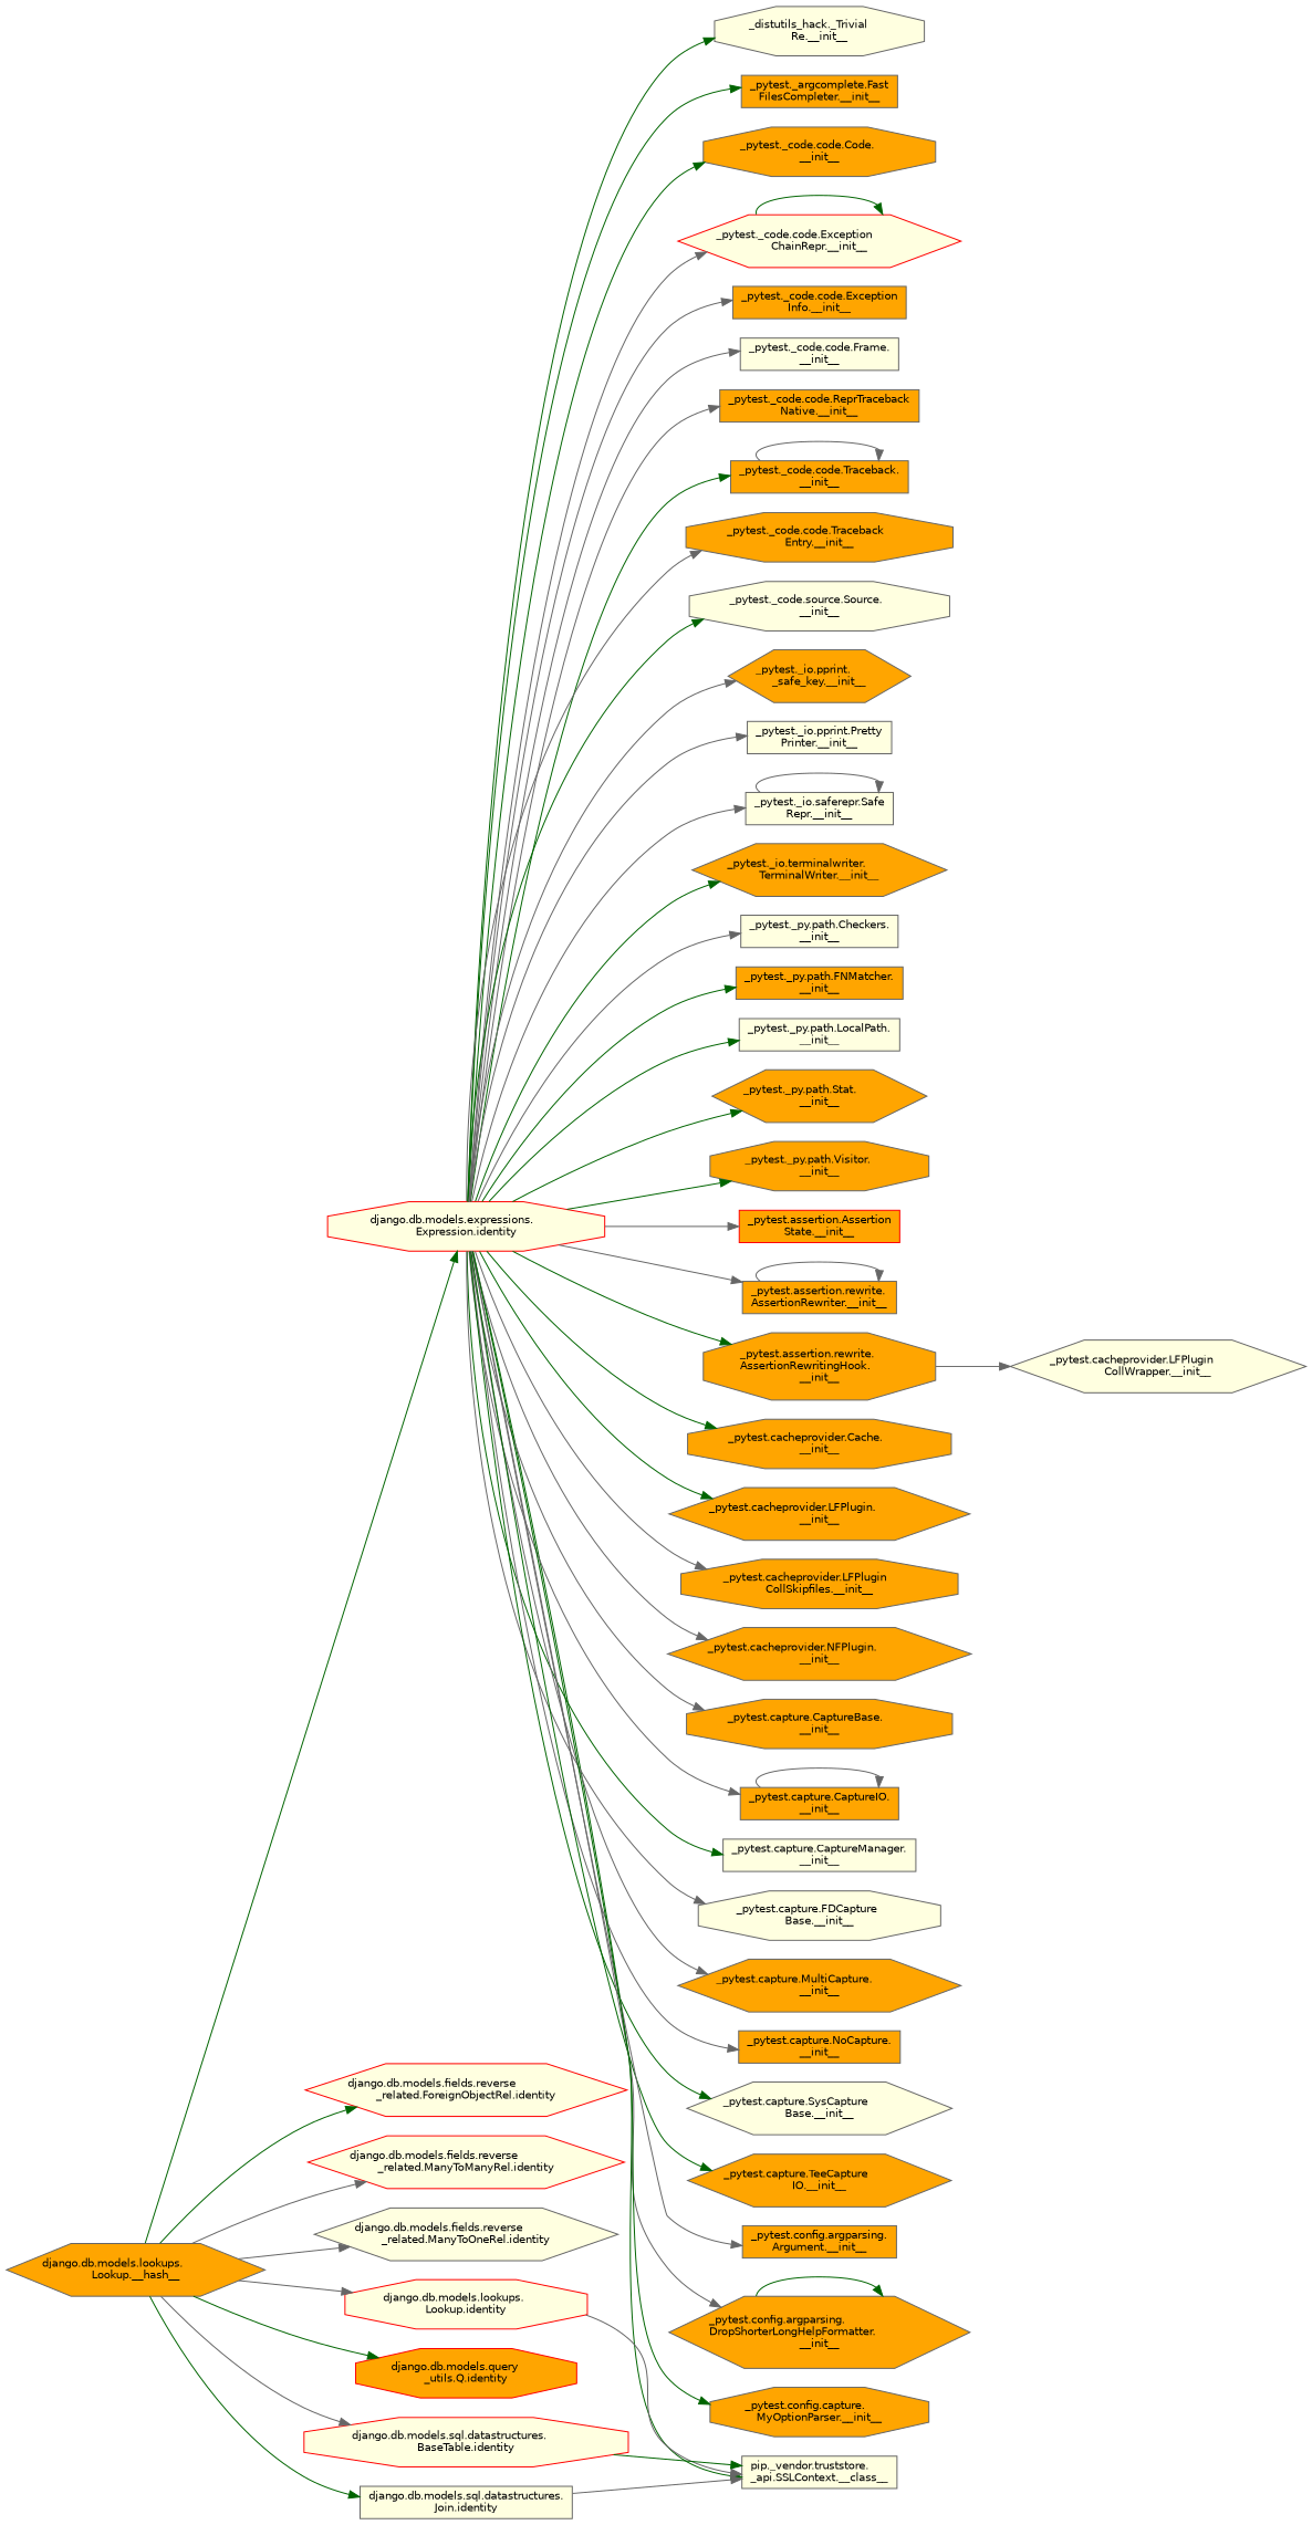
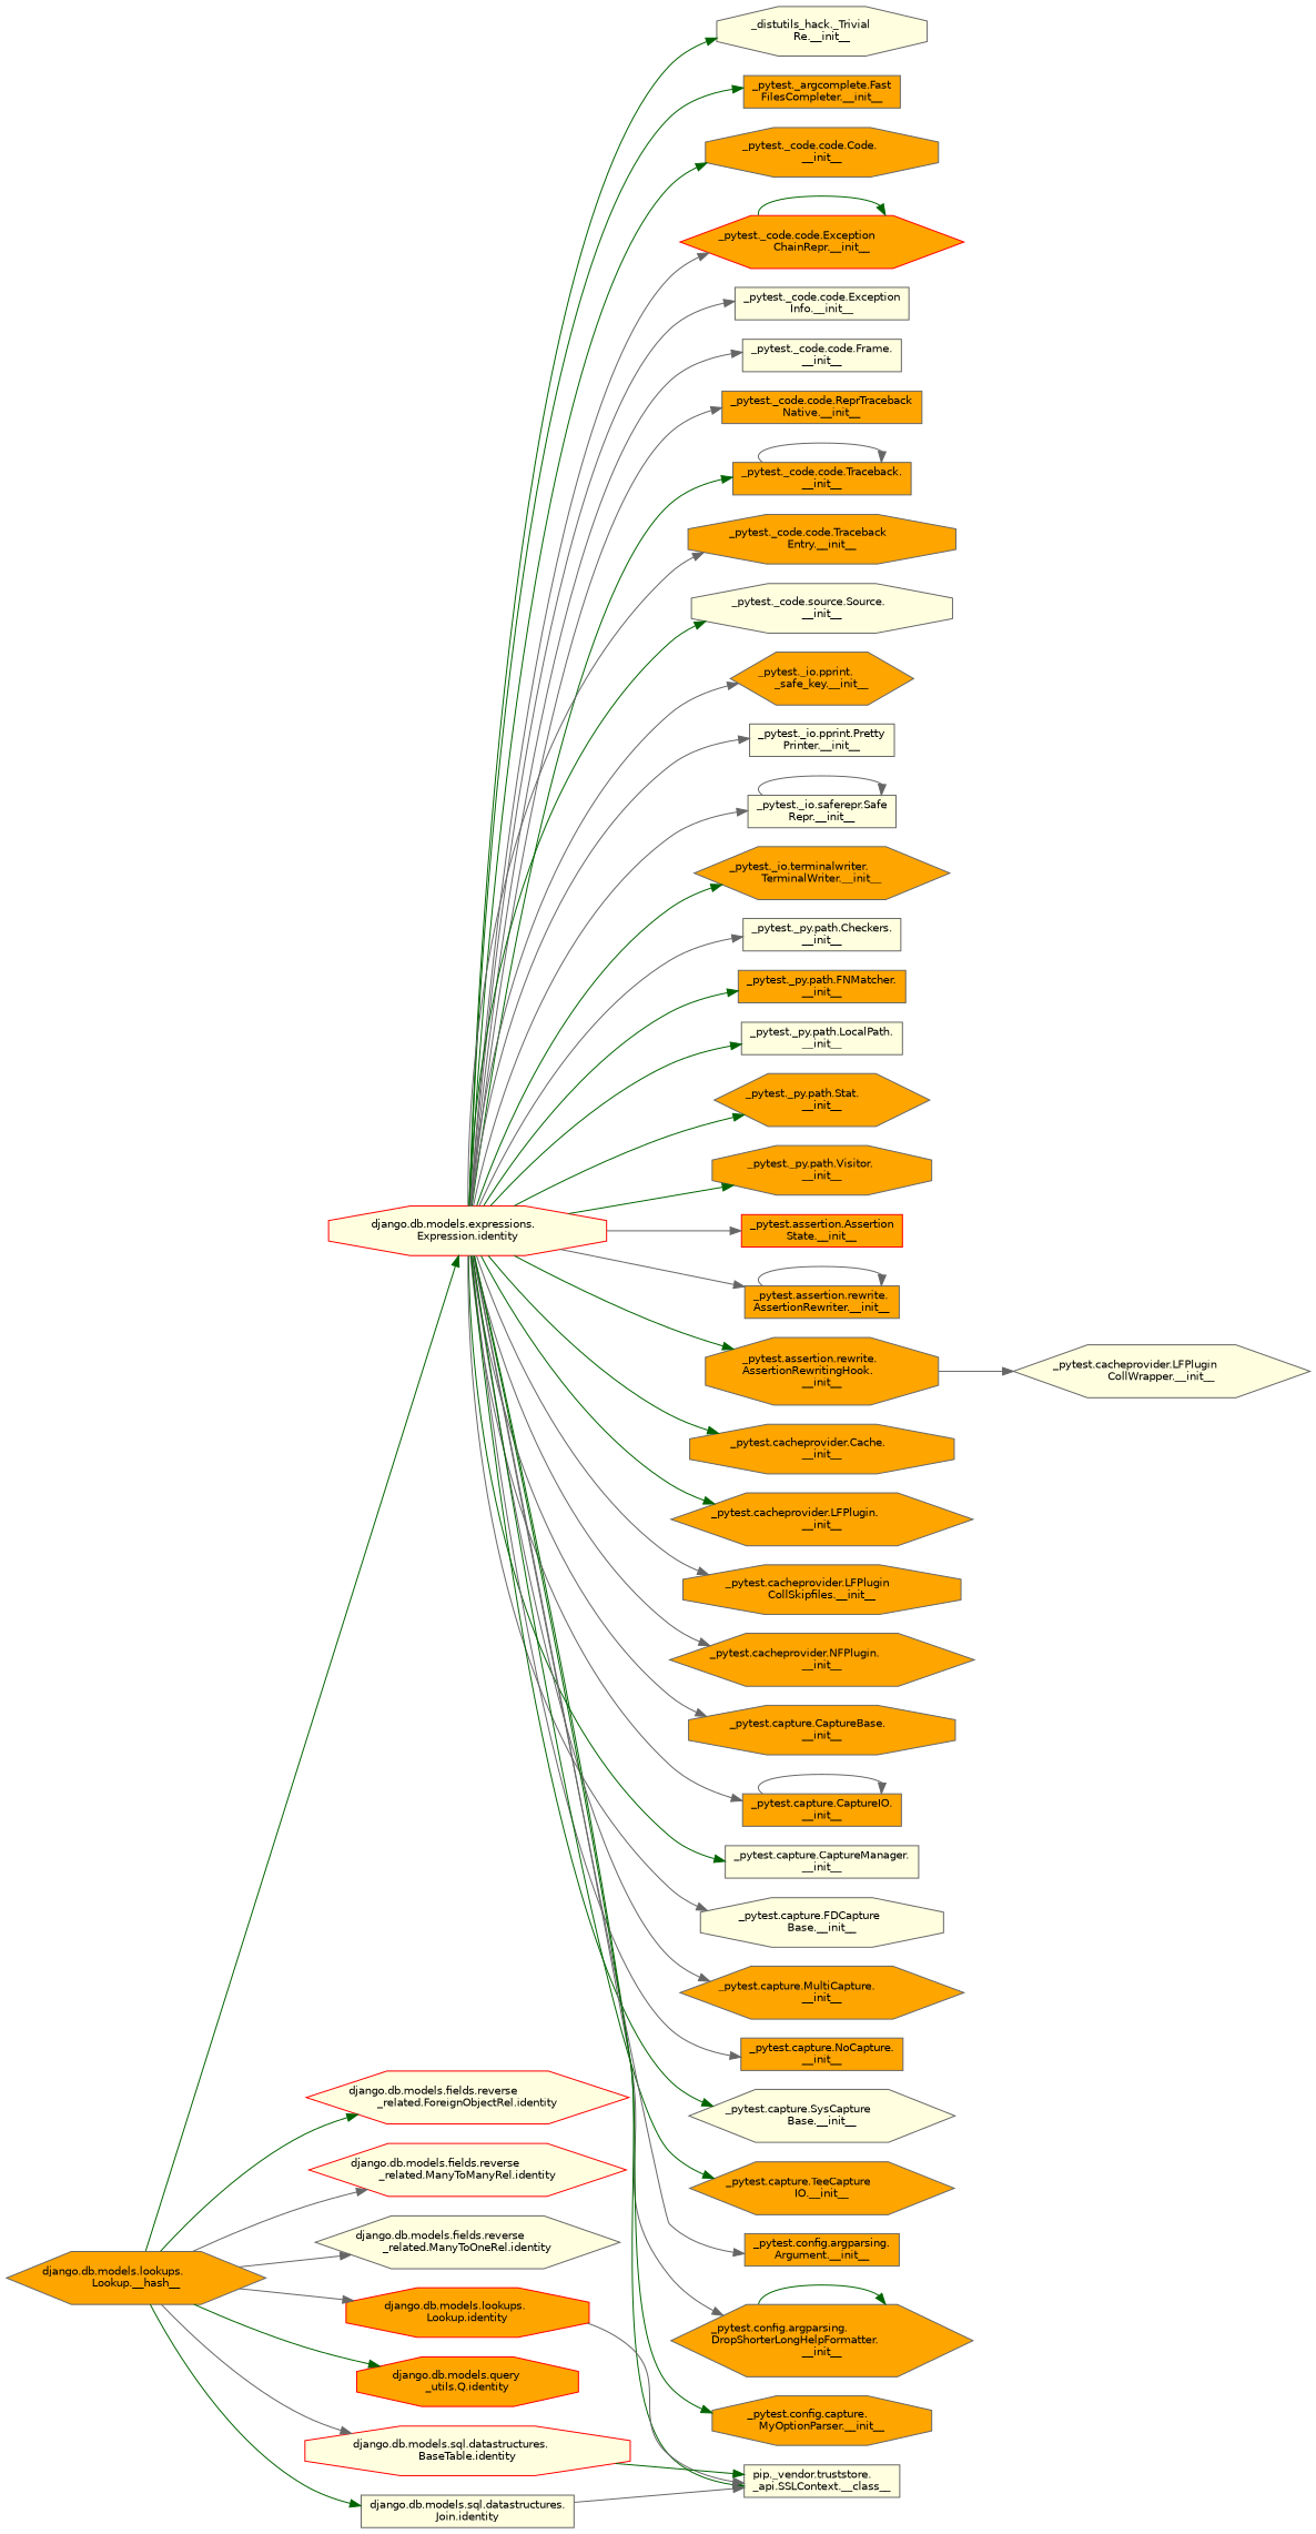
  digraph {
    rankdir=LR
    node [color=grey40 fillcolor=orange fontname=Helvetica fontsize=10 shape=box style=filled]
    edge [color=gray40 fontname=Helvetica fontsize=10 labelfontname=Helvetica labelfontsize=10 style=solid]
    n1 [color=gray40 fontcolor=black height=0.2 label="django.db.models.lookups.\lLookup.__hash__" shape=hexagon width=0.4]
    n2 [color=red fillcolor=lightyellow height=0.2 label="django.db.models.expressions.\lExpression.identity" shape=octagon width=0.4]
    n3 [color=red fillcolor=lightyellow height=0.2 label="django.db.models.fields.reverse\l_related.ForeignObjectRel.identity" shape=hexagon width=0.4]
    n4 [color=red fillcolor=lightyellow height=0.2 label="django.db.models.fields.reverse\l_related.ManyToManyRel.identity" shape=hexagon width=0.4]
    n5 [fillcolor=lightyellow height=0.2 label="django.db.models.fields.reverse\l_related.ManyToOneRel.identity" shape=hexagon width=0.4]
-   n6 [color=red fillcolor=lightyellow height=0.2 label="django.db.models.lookups.\lLookup.identity" shape=octagon width=0.4]
+   n6 [color=red height=0.2 label="django.db.models.lookups.\lLookup.identity" shape=octagon width=0.4]
    n7 [color=red height=0.2 label="django.db.models.query\l_utils.Q.identity" shape=octagon width=0.4]
    n8 [color=red fillcolor=lightyellow height=0.2 label="django.db.models.sql.datastructures.\lBaseTable.identity" shape=octagon width=0.4]
    n9 [fillcolor=lightyellow height=0.2 label="django.db.models.sql.datastructures.\lJoin.identity" width=0.4]
    n10 [fillcolor=lightyellow height=0.2 label="pip._vendor.truststore.\l_api.SSLContext.__class__" width=0.4]
    n11 [fillcolor=lightyellow height=0.2 label="_distutils_hack._Trivial\lRe.__init__" shape=octagon width=0.4]
    n12 [height=0.2 label="_pytest._argcomplete.Fast\lFilesCompleter.__init__" width=0.4]
    n13 [height=0.2 label="_pytest._code.code.Code.\l__init__" shape=octagon width=0.4]
-   n14 [color=red fillcolor=lightyellow height=0.2 label="_pytest._code.code.Exception\lChainRepr.__init__" shape=hexagon width=0.4]
-   n15 [height=0.2 label="_pytest._code.code.Exception\lInfo.__init__" width=0.4]
+   n14 [color=red height=0.2 label="_pytest._code.code.Exception\lChainRepr.__init__" shape=hexagon width=0.4]
+   n15 [fillcolor=lightyellow height=0.2 label="_pytest._code.code.Exception\lInfo.__init__" width=0.4]
    n16 [fillcolor=lightyellow height=0.2 label="_pytest._code.code.Frame.\l__init__" width=0.4]
    n17 [height=0.2 label="_pytest._code.code.ReprTraceback\lNative.__init__" width=0.4]
    n18 [height=0.2 label="_pytest._code.code.Traceback.\l__init__" width=0.4]
    n19 [height=0.2 label="_pytest._code.code.Traceback\lEntry.__init__" shape=octagon width=0.4]
    n20 [fillcolor=lightyellow height=0.2 label="_pytest._code.source.Source.\l__init__" shape=octagon width=0.4]
    n21 [height=0.2 label="_pytest._io.pprint.\l_safe_key.__init__" shape=hexagon width=0.4]
    n22 [fillcolor=lightyellow height=0.2 label="_pytest._io.pprint.Pretty\lPrinter.__init__" width=0.4]
    n23 [fillcolor=lightyellow height=0.2 label="_pytest._io.saferepr.Safe\lRepr.__init__" width=0.4]
    n24 [height=0.2 label="_pytest._io.terminalwriter.\lTerminalWriter.__init__" shape=hexagon width=0.4]
    n25 [fillcolor=lightyellow height=0.2 label="_pytest._py.path.Checkers.\l__init__" width=0.4]
    n26 [height=0.2 label="_pytest._py.path.FNMatcher.\l__init__" width=0.4]
    n27 [fillcolor=lightyellow height=0.2 label="_pytest._py.path.LocalPath.\l__init__" width=0.4]
    n28 [height=0.2 label="_pytest._py.path.Stat.\l__init__" shape=hexagon width=0.4]
    n29 [height=0.2 label="_pytest._py.path.Visitor.\l__init__" shape=octagon width=0.4]
    n30 [color=red height=0.2 label="_pytest.assertion.Assertion\lState.__init__" width=0.4]
    n31 [height=0.2 label="_pytest.assertion.rewrite.\lAssertionRewriter.__init__" width=0.4]
    n32 [height=0.2 label="_pytest.assertion.rewrite.\lAssertionRewritingHook.\l__init__" shape=octagon width=0.4]
    n33 [height=0.2 label="_pytest.cacheprovider.Cache.\l__init__" shape=octagon width=0.4]
    n34 [height=0.2 label="_pytest.cacheprovider.LFPlugin.\l__init__" shape=hexagon width=0.4]
    n35 [height=0.2 label="_pytest.cacheprovider.LFPlugin\lCollSkipfiles.__init__" shape=octagon width=0.4]
    n36 [height=0.2 label="_pytest.cacheprovider.NFPlugin.\l__init__" shape=hexagon width=0.4]
    n37 [height=0.2 label="_pytest.capture.CaptureBase.\l__init__" shape=octagon width=0.4]
    n38 [height=0.2 label="_pytest.capture.CaptureIO.\l__init__" width=0.4]
    n39 [fillcolor=lightyellow height=0.2 label="_pytest.capture.CaptureManager.\l__init__" width=0.4]
    n40 [fillcolor=lightyellow height=0.2 label="_pytest.capture.FDCapture\lBase.__init__" shape=octagon width=0.4]
    n41 [height=0.2 label="_pytest.capture.MultiCapture.\l__init__" shape=hexagon width=0.4]
    n42 [height=0.2 label="_pytest.capture.NoCapture.\l__init__" width=0.4]
    n43 [fillcolor=lightyellow height=0.2 label="_pytest.capture.SysCapture\lBase.__init__" shape=hexagon width=0.4]
    n44 [height=0.2 label="_pytest.capture.TeeCapture\lIO.__init__" shape=hexagon width=0.4]
    n45 [height=0.2 label="_pytest.config.argparsing.\lArgument.__init__" width=0.4]
    n46 [height=0.2 label="_pytest.config.argparsing.\lDropShorterLongHelpFormatter.\l__init__" shape=hexagon width=0.4]
    n47 [height=0.2 label="_pytest.config.capture.\lMyOptionParser.__init__" shape=octagon width=0.4]
    n48 [fillcolor=lightyellow height=0.2 label="_pytest.cacheprovider.LFPlugin\lCollWrapper.__init__" shape=hexagon width=0.4]
    n1 -> n2 [color=darkgreen]
    n1 -> n3 [color=darkgreen]
    n1 -> n4
    n1 -> n5
    n1 -> n6
    n1 -> n7 [color=darkgreen]
    n1 -> n8
    n1 -> n9 [color=darkgreen]
    n2 -> n10 [color=darkgreen]
    n2 -> n11 [color=darkgreen]
    n2 -> n12 [color=darkgreen]
    n2 -> n13 [color=darkgreen]
    n2 -> n14
    n2 -> n15
    n2 -> n16
    n2 -> n17
    n2 -> n18 [color=darkgreen]
    n2 -> n19
    n2 -> n20 [color=darkgreen]
    n2 -> n21
    n2 -> n22
    n2 -> n23
    n2 -> n24 [color=darkgreen]
    n2 -> n25
    n2 -> n26 [color=darkgreen]
    n2 -> n27 [color=darkgreen]
    n2 -> n28 [color=darkgreen]
    n2 -> n29 [color=darkgreen]
    n2 -> n30
    n2 -> n31
    n2 -> n32 [color=darkgreen]
    n2 -> n33 [color=darkgreen]
    n2 -> n34 [color=darkgreen]
    n2 -> n35
    n2 -> n36
    n2 -> n37
    n2 -> n38
    n2 -> n39 [color=darkgreen]
    n2 -> n40
    n2 -> n41
    n2 -> n42
    n2 -> n43 [color=darkgreen]
    n2 -> n44 [color=darkgreen]
    n2 -> n45
    n2 -> n46
    n2 -> n47 [color=darkgreen]
    n6 -> n10
    n8 -> n10 [color=darkgreen]
    n9 -> n10
    n14 -> n14 [color=darkgreen]
    n18 -> n18
    n23 -> n23
    n31 -> n31
    n32 -> n48
    n38 -> n38
    n46 -> n46 [color=darkgreen]
  }
